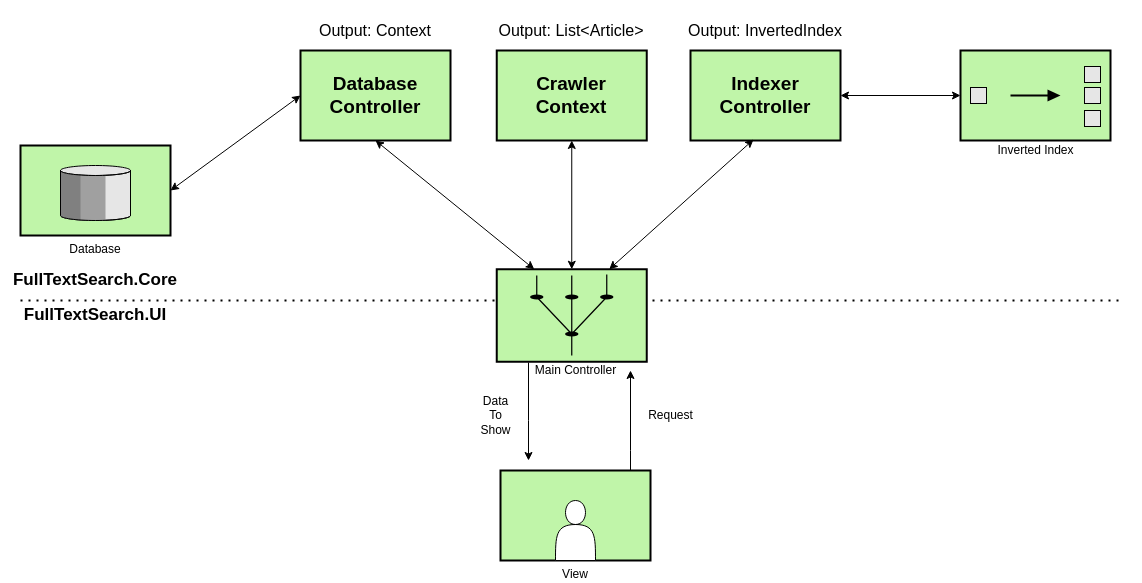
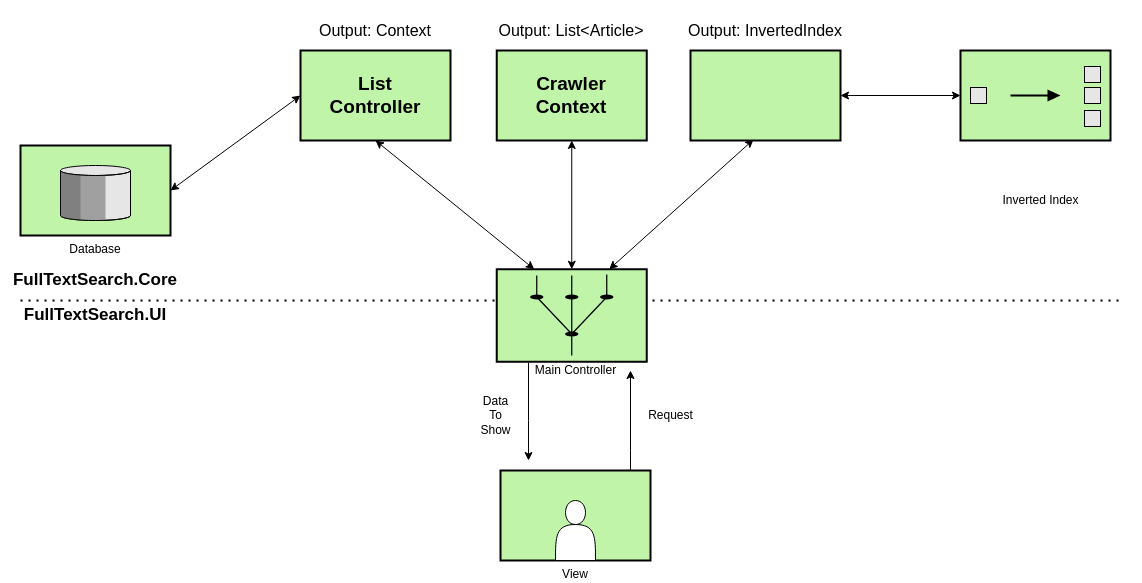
  <mxCell id="0" style=";html=1;" />
  <mxCell id="1" style=";html=1;" parent="0" />
  <mxCell id="2" value="" style="edgeStyle=orthogonalEdgeStyle;rounded=0;orthogonalLoop=1;jettySize=auto;html=1;" edge="1" parent="1" source="3"><mxGeometry relative="1" as="geometry"><mxPoint x="630" y="370" as="targetPoint" /><Array as="points"><mxPoint x="630" y="450" /><mxPoint x="630" y="450" /></Array></mxGeometry></mxCell>
  <mxCell id="3" value="View" style="strokeWidth=2;dashed=0;align=center;fontSize=12;shape=rect;verticalLabelPosition=bottom;verticalAlign=top;fillColor=#c0f5a9" vertex="1" parent="1"><mxGeometry x="500" y="470" width="150" height="90" as="geometry" /></mxCell>
  <mxCell id="4" value="" style="shape=actor;whiteSpace=wrap;html=1;" vertex="1" parent="1"><mxGeometry x="555" y="500" width="40" height="60" as="geometry" /></mxCell>
  <mxCell id="5" value="" style="edgeStyle=orthogonalEdgeStyle;rounded=0;orthogonalLoop=1;jettySize=auto;html=1;exitX=0.03;exitY=0.1;exitDx=0;exitDy=0;exitPerimeter=0;" edge="1" parent="1" source="7"><mxGeometry relative="1" as="geometry"><mxPoint x="528" y="410" as="sourcePoint" /><mxPoint x="528" y="460" as="targetPoint" /></mxGeometry></mxCell>
  <mxCell id="6" value="Database&#10;" style="strokeWidth=2;dashed=0;align=center;fontSize=12;verticalLabelPosition=bottom;verticalAlign=top;shape=mxgraph.eip.message_store;fillColor=#c0f5a9" vertex="1" parent="1"><mxGeometry x="20" y="145" width="150" height="90" as="geometry" /></mxCell>
  <mxCell id="7" value="Main Controller" style="text;html=1;align=center;verticalAlign=middle;resizable=0;points=[];autosize=1;strokeColor=none;" vertex="1" parent="1"><mxGeometry x="525" y="360" width="100" height="20" as="geometry" /></mxCell>
- <mxCell id="8" value="Inverted Index" style="text;html=1;align=center;verticalAlign=middle;resizable=0;points=[];autosize=1;strokeColor=none;" vertex="1" parent="1"><mxGeometry x="990" y="140" width="90" height="20" as="geometry" /></mxCell>
+ <mxCell id="8" value="Inverted Index" style="text;html=1;align=center;verticalAlign=middle;resizable=0;points=[];autosize=1;strokeColor=none;" vertex="1" parent="1"><mxGeometry x="995" y="190" width="90" height="20" as="geometry" /></mxCell>
  <mxCell id="9" value="" style="strokeWidth=2;outlineConnect=0;dashed=0;align=center;fontSize=8;fillColor=#c0f5a9;verticalLabelPosition=bottom;verticalAlign=top;shape=mxgraph.eip.splitter;" vertex="1" parent="1"><mxGeometry x="960" y="50" width="150" height="90" as="geometry" /></mxCell>
  <mxCell id="10" value="Data&lt;br&gt;To&lt;br&gt;Show" style="text;html=1;align=center;verticalAlign=middle;resizable=0;points=[];autosize=1;strokeColor=none;rotation=0;" vertex="1" parent="1"><mxGeometry x="470" y="390" width="50" height="50" as="geometry" /></mxCell>
  <mxCell id="11" value="Request" style="text;html=1;align=center;verticalAlign=middle;resizable=0;points=[];autosize=1;strokeColor=none;rotation=0;" vertex="1" parent="1"><mxGeometry x="640" y="405" width="60" height="20" as="geometry" /></mxCell>
  <mxCell id="12" value="" style="strokeWidth=2;dashed=0;align=center;fontSize=12;shape=rect;verticalLabelPosition=bottom;verticalAlign=top;fillColor=#c0f5a9" vertex="1" parent="1"><mxGeometry x="496.25" y="50" width="150" height="90" as="geometry" /></mxCell>
  <mxCell id="13" value="Crawler&lt;br&gt;Context" style="text;html=1;strokeColor=none;fillColor=none;align=center;verticalAlign=middle;whiteSpace=wrap;rounded=0;fontStyle=1;fontSize=19;" vertex="1" parent="1"><mxGeometry x="521.25" y="75" width="100" height="40" as="geometry" /></mxCell>
  <mxCell id="14" value="" style="strokeWidth=2;dashed=0;align=center;fontSize=12;shape=rect;verticalLabelPosition=bottom;verticalAlign=top;fillColor=#c0f5a9" vertex="1" parent="1"><mxGeometry x="300" y="50" width="150" height="90" as="geometry" /></mxCell>
  <mxCell id="15" value="" style="strokeWidth=2;dashed=0;align=center;fontSize=12;shape=rect;verticalLabelPosition=bottom;verticalAlign=top;fillColor=#c0f5a9" vertex="1" parent="1"><mxGeometry x="690" y="50" width="150" height="90" as="geometry" /></mxCell>
- <mxCell id="16" value="Database Controller" style="text;html=1;strokeColor=none;fillColor=none;align=center;verticalAlign=middle;whiteSpace=wrap;rounded=0;fontStyle=1;fontSize=19;" vertex="1" parent="1"><mxGeometry x="325" y="75" width="100" height="40" as="geometry" /></mxCell>
- <mxCell id="17" value="Indexer Controller" style="text;html=1;strokeColor=none;fillColor=none;align=center;verticalAlign=middle;whiteSpace=wrap;rounded=0;fontStyle=1;fontSize=19;" vertex="1" parent="1"><mxGeometry x="715" y="75" width="100" height="40" as="geometry" /></mxCell>
+ <mxCell id="16" value="List Controller" style="text;html=1;strokeColor=none;fillColor=none;align=center;verticalAlign=middle;whiteSpace=wrap;rounded=0;fontStyle=1;fontSize=19;" vertex="1" parent="1"><mxGeometry x="325" y="75" width="100" height="40" as="geometry" /></mxCell>
  <mxCell id="18" value="" style="endArrow=classic;startArrow=classic;html=1;fontSize=19;entryX=0;entryY=0.5;entryDx=0;entryDy=0;entryPerimeter=0;exitX=1;exitY=0.5;exitDx=0;exitDy=0;" edge="1" parent="1" source="15" target="9"><mxGeometry width="50" height="50" relative="1" as="geometry"><mxPoint x="530" y="290" as="sourcePoint" /><mxPoint x="580" y="240" as="targetPoint" /></mxGeometry></mxCell>
  <mxCell id="19" value="" style="endArrow=classic;startArrow=classic;html=1;fontSize=19;entryX=1;entryY=0.5;entryDx=0;entryDy=0;entryPerimeter=0;exitX=0;exitY=0.5;exitDx=0;exitDy=0;" edge="1" parent="1" source="14" target="6"><mxGeometry width="50" height="50" relative="1" as="geometry"><mxPoint x="530" y="290" as="sourcePoint" /><mxPoint x="580" y="240" as="targetPoint" /></mxGeometry></mxCell>
  <mxCell id="20" value="" style="endArrow=classic;startArrow=classic;html=1;fontSize=19;entryX=0.5;entryY=1;entryDx=0;entryDy=0;exitX=1;exitY=0.5;exitDx=0;exitDy=0;exitPerimeter=0;" edge="1" parent="1" source="27" target="12"><mxGeometry width="50" height="50" relative="1" as="geometry"><mxPoint x="530" y="290" as="sourcePoint" /><mxPoint x="580" y="240" as="targetPoint" /></mxGeometry></mxCell>
  <mxCell id="21" value="" style="endArrow=classic;startArrow=classic;html=1;fontSize=19;entryX=0.5;entryY=1;entryDx=0;entryDy=0;exitX=1;exitY=0.25;exitDx=0;exitDy=0;exitPerimeter=0;" edge="1" parent="1" source="27" target="14"><mxGeometry width="50" height="50" relative="1" as="geometry"><mxPoint x="530" y="290" as="sourcePoint" /><mxPoint x="580" y="240" as="targetPoint" /></mxGeometry></mxCell>
  <mxCell id="22" value="" style="endArrow=classic;startArrow=classic;html=1;fontSize=19;entryX=0.42;entryY=0.989;entryDx=0;entryDy=0;exitX=1;exitY=0.75;exitDx=0;exitDy=0;exitPerimeter=0;entryPerimeter=0;" edge="1" parent="1" source="27" target="15"><mxGeometry width="50" height="50" relative="1" as="geometry"><mxPoint x="581.25" y="278.75" as="sourcePoint" /><mxPoint x="581.25" y="150" as="targetPoint" /></mxGeometry></mxCell>
  <mxCell id="23" value="Output: List&amp;lt;Article&amp;gt;" style="text;html=1;strokeColor=none;fillColor=none;align=center;verticalAlign=middle;whiteSpace=wrap;rounded=0;fontSize=16;" vertex="1" parent="1"><mxGeometry x="466.25" y="20" width="210" height="20" as="geometry" /></mxCell>
  <mxCell id="24" value="Output: InvertedIndex" style="text;html=1;strokeColor=none;fillColor=none;align=center;verticalAlign=middle;whiteSpace=wrap;rounded=0;fontSize=16;" vertex="1" parent="1"><mxGeometry x="660" y="20" width="210" height="20" as="geometry" /></mxCell>
  <mxCell id="25" value="Output: Context" style="text;html=1;strokeColor=none;fillColor=none;align=center;verticalAlign=middle;whiteSpace=wrap;rounded=0;fontSize=16;" vertex="1" parent="1"><mxGeometry x="270" y="20" width="210" height="20" as="geometry" /></mxCell>
  <mxCell id="26" value="" style="endArrow=none;dashed=1;html=1;dashPattern=1 3;strokeWidth=2;fontSize=16;" edge="1" parent="1"><mxGeometry width="50" height="50" relative="1" as="geometry"><mxPoint x="20" y="300" as="sourcePoint" /><mxPoint x="1120" y="300" as="targetPoint" /></mxGeometry></mxCell>
  <mxCell id="27" value="" style="strokeWidth=2;dashed=0;align=center;fontSize=12;fillColor=#c0f5a9;verticalLabelPosition=bottom;verticalAlign=top;shape=mxgraph.eip.recipient_list;rotation=-90;" vertex="1" parent="1"><mxGeometry x="525" y="240" width="92.5" height="150" as="geometry" /></mxCell>
  <mxCell id="28" value="FullTextSearch.Core" style="text;html=1;strokeColor=none;fillColor=none;align=center;verticalAlign=middle;whiteSpace=wrap;rounded=0;fontSize=17;fontStyle=1" vertex="1" parent="1"><mxGeometry x="75" y="270" width="40" height="20" as="geometry" /></mxCell>
  <mxCell id="29" value="FullTextSearch.UI" style="text;html=1;strokeColor=none;fillColor=none;align=center;verticalAlign=middle;whiteSpace=wrap;rounded=0;fontSize=17;fontStyle=1" vertex="1" parent="1"><mxGeometry x="75" y="305" width="40" height="20" as="geometry" /></mxCell>
